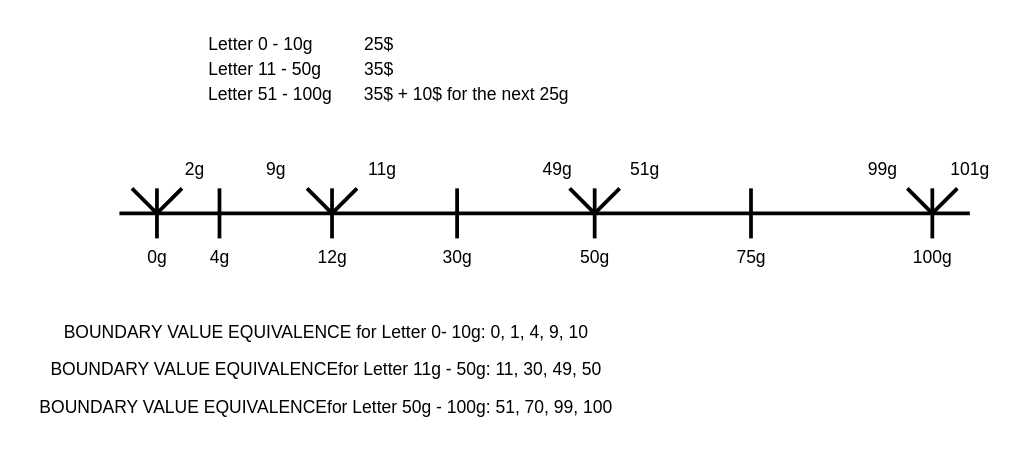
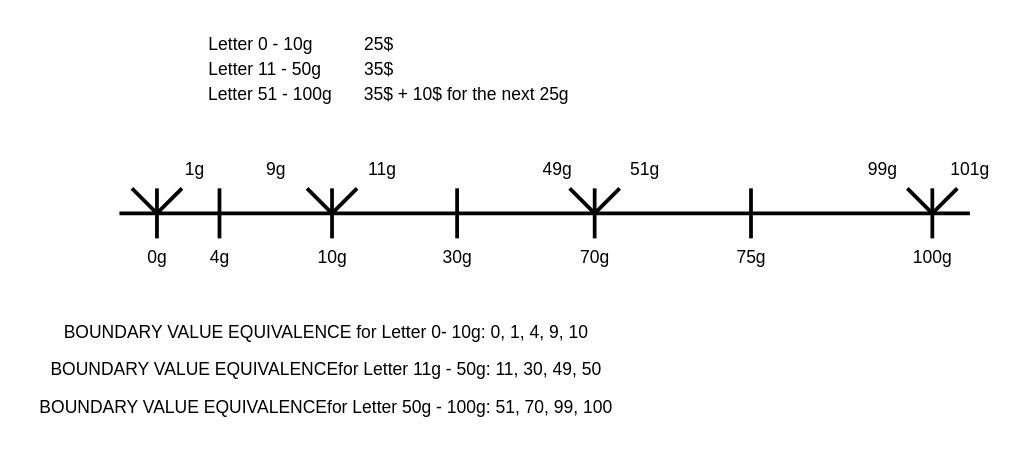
  <mxCell id="0" />
  <mxCell id="1" parent="0" />
  <mxCell id="2" value="" style="endArrow=none;html=1;rounded=0;strokeWidth=3;" edge="1" parent="1"><mxGeometry width="50" height="50" relative="1" as="geometry"><mxPoint x="95" y="170" as="sourcePoint" /><mxPoint x="775" y="170" as="targetPoint" /></mxGeometry></mxCell>
  <mxCell id="3" value="" style="endArrow=none;html=1;rounded=0;strokeWidth=3;" edge="1" parent="1"><mxGeometry width="50" height="50" relative="1" as="geometry"><mxPoint x="125" y="190" as="sourcePoint" /><mxPoint x="125" y="150" as="targetPoint" /></mxGeometry></mxCell>
  <mxCell id="4" value="" style="endArrow=none;html=1;rounded=0;strokeWidth=3;" edge="1" parent="1"><mxGeometry width="50" height="50" relative="1" as="geometry"><mxPoint x="475" y="190" as="sourcePoint" /><mxPoint x="475" y="150" as="targetPoint" /></mxGeometry></mxCell>
  <mxCell id="5" value="" style="endArrow=none;html=1;rounded=0;strokeWidth=3;fontStyle=1" edge="1" parent="1"><mxGeometry width="50" height="50" relative="1" as="geometry"><mxPoint x="265" y="190" as="sourcePoint" /><mxPoint x="265" y="150" as="targetPoint" /></mxGeometry></mxCell>
  <mxCell id="6" value="" style="endArrow=none;html=1;rounded=0;strokeWidth=3;" edge="1" parent="1"><mxGeometry width="50" height="50" relative="1" as="geometry"><mxPoint x="745" y="190" as="sourcePoint" /><mxPoint x="745" y="150" as="targetPoint" /></mxGeometry></mxCell>
  <mxCell id="7" value="&lt;font style=&quot;font-size: 14px;&quot;&gt;0g&lt;/font&gt;" style="text;html=1;align=center;verticalAlign=middle;resizable=0;points=[];autosize=1;strokeColor=none;fillColor=none;" vertex="1" parent="1"><mxGeometry x="105" y="190" width="40" height="30" as="geometry" /></mxCell>
- <mxCell id="8" value="&lt;font style=&quot;font-size: 14px;&quot;&gt;12g&lt;/font&gt;" style="text;html=1;align=center;verticalAlign=middle;resizable=0;points=[];autosize=1;strokeColor=none;fillColor=none;" vertex="1" parent="1"><mxGeometry x="240" y="190" width="50" height="30" as="geometry" /></mxCell>
- <mxCell id="9" value="&lt;font style=&quot;font-size: 14px;&quot;&gt;50g&lt;/font&gt;" style="text;html=1;align=center;verticalAlign=middle;resizable=0;points=[];autosize=1;strokeColor=none;fillColor=none;" vertex="1" parent="1"><mxGeometry x="450" y="190" width="50" height="30" as="geometry" /></mxCell>
+ <mxCell id="8" value="&lt;font style=&quot;font-size: 14px;&quot;&gt;10g&lt;/font&gt;" style="text;html=1;align=center;verticalAlign=middle;resizable=0;points=[];autosize=1;strokeColor=none;fillColor=none;" vertex="1" parent="1"><mxGeometry x="240" y="190" width="50" height="30" as="geometry" /></mxCell>
+ <mxCell id="9" value="&lt;font style=&quot;font-size: 14px;&quot;&gt;70g&lt;/font&gt;" style="text;html=1;align=center;verticalAlign=middle;resizable=0;points=[];autosize=1;strokeColor=none;fillColor=none;" vertex="1" parent="1"><mxGeometry x="450" y="190" width="50" height="30" as="geometry" /></mxCell>
  <mxCell id="10" value="&lt;font style=&quot;font-size: 14px;&quot;&gt;100g&lt;/font&gt;" style="text;html=1;align=center;verticalAlign=middle;resizable=0;points=[];autosize=1;strokeColor=none;fillColor=none;" vertex="1" parent="1"><mxGeometry x="720" y="190" width="50" height="30" as="geometry" /></mxCell>
  <mxCell id="11" value="" style="endArrow=none;html=1;rounded=0;strokeWidth=3;fontSize=14;" edge="1" parent="1"><mxGeometry width="50" height="50" relative="1" as="geometry"><mxPoint x="125" y="170" as="sourcePoint" /><mxPoint x="145" y="150" as="targetPoint" /></mxGeometry></mxCell>
  <mxCell id="12" value="" style="endArrow=none;html=1;rounded=0;strokeWidth=3;fontSize=14;" edge="1" parent="1"><mxGeometry width="50" height="50" relative="1" as="geometry"><mxPoint x="265" y="170" as="sourcePoint" /><mxPoint x="285" y="150" as="targetPoint" /></mxGeometry></mxCell>
  <mxCell id="13" value="" style="endArrow=none;html=1;rounded=0;strokeWidth=3;fontSize=14;" edge="1" parent="1"><mxGeometry width="50" height="50" relative="1" as="geometry"><mxPoint x="475" y="170" as="sourcePoint" /><mxPoint x="495" y="150" as="targetPoint" /></mxGeometry></mxCell>
  <mxCell id="14" value="" style="endArrow=none;html=1;rounded=0;strokeWidth=3;fontSize=14;" edge="1" parent="1"><mxGeometry width="50" height="50" relative="1" as="geometry"><mxPoint x="745" y="170" as="sourcePoint" /><mxPoint x="765" y="150" as="targetPoint" /></mxGeometry></mxCell>
  <mxCell id="15" value="" style="endArrow=none;html=1;rounded=0;strokeWidth=3;fontSize=14;" edge="1" parent="1"><mxGeometry width="50" height="50" relative="1" as="geometry"><mxPoint x="125" y="170" as="sourcePoint" /><mxPoint x="105" y="150" as="targetPoint" /></mxGeometry></mxCell>
  <mxCell id="16" value="" style="endArrow=none;html=1;rounded=0;strokeWidth=3;fontSize=14;" edge="1" parent="1"><mxGeometry width="50" height="50" relative="1" as="geometry"><mxPoint x="265" y="170" as="sourcePoint" /><mxPoint x="245" y="150" as="targetPoint" /></mxGeometry></mxCell>
  <mxCell id="17" value="" style="endArrow=none;html=1;rounded=0;strokeWidth=3;fontSize=14;" edge="1" parent="1"><mxGeometry width="50" height="50" relative="1" as="geometry"><mxPoint x="475" y="170" as="sourcePoint" /><mxPoint x="455" y="150" as="targetPoint" /></mxGeometry></mxCell>
  <mxCell id="18" value="" style="endArrow=none;html=1;rounded=0;strokeWidth=3;fontSize=14;" edge="1" parent="1"><mxGeometry width="50" height="50" relative="1" as="geometry"><mxPoint x="745" y="170" as="sourcePoint" /><mxPoint x="725" y="150" as="targetPoint" /></mxGeometry></mxCell>
- <mxCell id="19" value="&lt;font style=&quot;font-size: 14px;&quot;&gt;2g&lt;/font&gt;" style="text;html=1;align=center;verticalAlign=middle;resizable=0;points=[];autosize=1;strokeColor=none;fillColor=none;" vertex="1" parent="1"><mxGeometry x="135" y="120" width="40" height="30" as="geometry" /></mxCell>
+ <mxCell id="19" value="&lt;font style=&quot;font-size: 14px;&quot;&gt;1g&lt;/font&gt;" style="text;html=1;align=center;verticalAlign=middle;resizable=0;points=[];autosize=1;strokeColor=none;fillColor=none;" vertex="1" parent="1"><mxGeometry x="135" y="120" width="40" height="30" as="geometry" /></mxCell>
  <mxCell id="20" value="&lt;font style=&quot;font-size: 14px;&quot;&gt;11g&lt;/font&gt;" style="text;html=1;align=center;verticalAlign=middle;resizable=0;points=[];autosize=1;strokeColor=none;fillColor=none;" vertex="1" parent="1"><mxGeometry x="280" y="120" width="50" height="30" as="geometry" /></mxCell>
  <mxCell id="21" value="&lt;font style=&quot;font-size: 14px;&quot;&gt;51g&lt;/font&gt;" style="text;html=1;align=center;verticalAlign=middle;resizable=0;points=[];autosize=1;strokeColor=none;fillColor=none;" vertex="1" parent="1"><mxGeometry x="490" y="120" width="50" height="30" as="geometry" /></mxCell>
  <mxCell id="22" value="&lt;font style=&quot;font-size: 14px;&quot;&gt;9g&lt;/font&gt;" style="text;html=1;align=center;verticalAlign=middle;resizable=0;points=[];autosize=1;strokeColor=none;fillColor=none;" vertex="1" parent="1"><mxGeometry x="200" y="120" width="40" height="30" as="geometry" /></mxCell>
  <mxCell id="23" value="&lt;font style=&quot;font-size: 14px;&quot;&gt;49g&lt;/font&gt;" style="text;html=1;align=center;verticalAlign=middle;resizable=0;points=[];autosize=1;strokeColor=none;fillColor=none;" vertex="1" parent="1"><mxGeometry x="420" y="120" width="50" height="30" as="geometry" /></mxCell>
  <mxCell id="24" value="&lt;font style=&quot;font-size: 14px;&quot;&gt;99g&lt;/font&gt;" style="text;html=1;align=center;verticalAlign=middle;resizable=0;points=[];autosize=1;strokeColor=none;fillColor=none;" vertex="1" parent="1"><mxGeometry x="680" y="120" width="50" height="30" as="geometry" /></mxCell>
  <mxCell id="25" value="&lt;font style=&quot;font-size: 14px;&quot;&gt;101g&lt;/font&gt;" style="text;html=1;align=center;verticalAlign=middle;resizable=0;points=[];autosize=1;strokeColor=none;fillColor=none;" vertex="1" parent="1"><mxGeometry x="750" y="120" width="50" height="30" as="geometry" /></mxCell>
  <mxCell id="26" value="BOUNDARY VALUE EQUIVALENCE for Letter 0- 10g: 0, 1, 4, 9, 10" style="text;html=1;align=center;verticalAlign=middle;resizable=0;points=[];autosize=1;strokeColor=none;fillColor=none;fontSize=14;" vertex="1" parent="1"><mxGeometry x="40" y="250" width="440" height="30" as="geometry" /></mxCell>
  <mxCell id="27" value="BOUNDARY VALUE EQUIVALENCEfor Letter 11g - 50g: 11, 30, 49, 50" style="text;html=1;align=center;verticalAlign=middle;resizable=0;points=[];autosize=1;strokeColor=none;fillColor=none;fontSize=14;" vertex="1" parent="1"><mxGeometry x="30" y="280" width="460" height="30" as="geometry" /></mxCell>
  <mxCell id="28" value="BOUNDARY VALUE EQUIVALENCEfor Letter 50g - 100g: 51, 70, 99, 100" style="text;html=1;align=center;verticalAlign=middle;resizable=0;points=[];autosize=1;strokeColor=none;fillColor=none;fontSize=14;" vertex="1" parent="1"><mxGeometry x="20" y="310" width="480" height="30" as="geometry" /></mxCell>
  <mxCell id="29" value="Letter 0 - 10g&amp;nbsp;&lt;span style=&quot;white-space: pre;&quot;&gt;&#09;&lt;/span&gt;&lt;span style=&quot;white-space: pre;&quot;&gt;&#09;&lt;/span&gt;25$" style="text;html=1;align=center;verticalAlign=middle;resizable=0;points=[];autosize=1;strokeColor=none;fillColor=none;fontSize=14;" vertex="1" parent="1"><mxGeometry x="155" y="20" width="170" height="30" as="geometry" /></mxCell>
  <mxCell id="30" value="Letter 11 - 50g&amp;nbsp;&lt;span style=&quot;white-space: pre;&quot;&gt;&#09;&lt;/span&gt;35$" style="text;html=1;align=center;verticalAlign=middle;resizable=0;points=[];autosize=1;strokeColor=none;fillColor=none;fontSize=14;" vertex="1" parent="1"><mxGeometry x="155" y="40" width="170" height="30" as="geometry" /></mxCell>
  <mxCell id="31" value="Letter 51 - 100g&amp;nbsp;&lt;span style=&quot;white-space: pre;&quot;&gt;&#09;&lt;/span&gt;35$ + 10$ for the next 25g" style="text;html=1;align=center;verticalAlign=middle;resizable=0;points=[];autosize=1;strokeColor=none;fillColor=none;fontSize=14;" vertex="1" parent="1"><mxGeometry x="155" y="60" width="310" height="30" as="geometry" /></mxCell>
  <mxCell id="32" value="" style="endArrow=none;html=1;rounded=0;strokeWidth=3;fontStyle=1" edge="1" parent="1"><mxGeometry width="50" height="50" relative="1" as="geometry"><mxPoint x="175" y="190" as="sourcePoint" /><mxPoint x="175" y="150" as="targetPoint" /></mxGeometry></mxCell>
  <mxCell id="33" value="&lt;font style=&quot;font-size: 14px;&quot;&gt;4g&lt;/font&gt;" style="text;html=1;align=center;verticalAlign=middle;resizable=0;points=[];autosize=1;strokeColor=none;fillColor=none;" vertex="1" parent="1"><mxGeometry x="155" y="190" width="40" height="30" as="geometry" /></mxCell>
  <mxCell id="34" value="" style="endArrow=none;html=1;rounded=0;strokeWidth=3;fontStyle=1" edge="1" parent="1"><mxGeometry width="50" height="50" relative="1" as="geometry"><mxPoint x="365" y="190" as="sourcePoint" /><mxPoint x="365" y="150" as="targetPoint" /></mxGeometry></mxCell>
  <mxCell id="35" value="&lt;font style=&quot;font-size: 14px;&quot;&gt;30g&lt;/font&gt;" style="text;html=1;align=center;verticalAlign=middle;resizable=0;points=[];autosize=1;strokeColor=none;fillColor=none;" vertex="1" parent="1"><mxGeometry x="340" y="190" width="50" height="30" as="geometry" /></mxCell>
  <mxCell id="36" value="" style="endArrow=none;html=1;rounded=0;strokeWidth=3;fontStyle=1" edge="1" parent="1"><mxGeometry width="50" height="50" relative="1" as="geometry"><mxPoint x="600" y="190" as="sourcePoint" /><mxPoint x="600" y="150" as="targetPoint" /></mxGeometry></mxCell>
  <mxCell id="37" value="&lt;font style=&quot;font-size: 14px;&quot;&gt;75g&lt;/font&gt;" style="text;html=1;align=center;verticalAlign=middle;resizable=0;points=[];autosize=1;strokeColor=none;fillColor=none;" vertex="1" parent="1"><mxGeometry x="575" y="190" width="50" height="30" as="geometry" /></mxCell>
